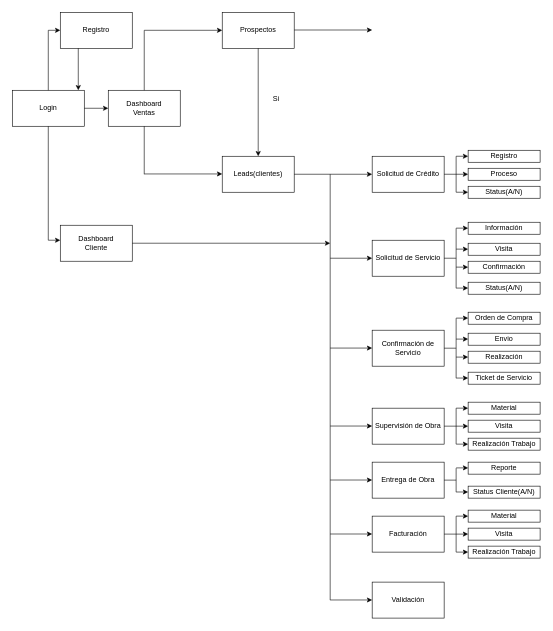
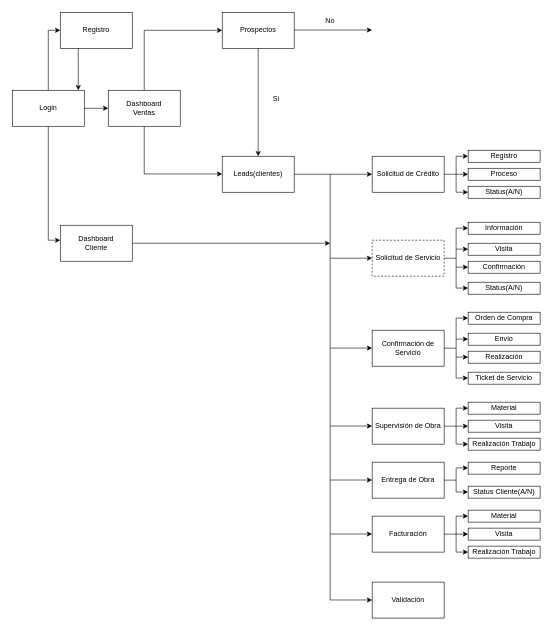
  <mxCell id="0" />
  <mxCell id="1" parent="0" />
  <mxCell id="2" value="Login" style="rounded=0;whiteSpace=wrap;html=1;" vertex="1" parent="1"><mxGeometry x="20" y="150" width="120" height="60" as="geometry" /></mxCell>
  <mxCell id="3" value="Registro" style="rounded=0;whiteSpace=wrap;html=1;" vertex="1" parent="1"><mxGeometry x="100" y="20" width="120" height="60" as="geometry" /></mxCell>
  <mxCell id="4" value="" style="endArrow=none;html=1;rounded=0;exitX=0.5;exitY=0;exitDx=0;exitDy=0;" edge="1" parent="1" source="2"><mxGeometry width="50" height="50" relative="1" as="geometry"><mxPoint x="330" y="240" as="sourcePoint" /><mxPoint x="80" y="50" as="targetPoint" /></mxGeometry></mxCell>
  <mxCell id="5" value="" style="endArrow=classic;html=1;rounded=0;entryX=0;entryY=0.5;entryDx=0;entryDy=0;" edge="1" parent="1" target="3"><mxGeometry width="50" height="50" relative="1" as="geometry"><mxPoint x="80" y="50" as="sourcePoint" /><mxPoint x="380" y="190" as="targetPoint" /></mxGeometry></mxCell>
  <mxCell id="6" value="" style="endArrow=classic;html=1;rounded=0;exitX=0.25;exitY=1;exitDx=0;exitDy=0;entryX=0.917;entryY=0;entryDx=0;entryDy=0;entryPerimeter=0;" edge="1" parent="1" source="3" target="2"><mxGeometry width="50" height="50" relative="1" as="geometry"><mxPoint x="330" y="240" as="sourcePoint" /><mxPoint x="380" y="190" as="targetPoint" /></mxGeometry></mxCell>
  <mxCell id="7" value="" style="endArrow=classic;html=1;rounded=0;exitX=1;exitY=0.5;exitDx=0;exitDy=0;" edge="1" parent="1" source="2"><mxGeometry width="50" height="50" relative="1" as="geometry"><mxPoint x="330" y="240" as="sourcePoint" /><mxPoint x="180" y="180" as="targetPoint" /></mxGeometry></mxCell>
  <mxCell id="8" value="Dashboard&lt;br&gt;Ventas" style="rounded=0;whiteSpace=wrap;html=1;" vertex="1" parent="1"><mxGeometry x="180" y="150" width="120" height="60" as="geometry" /></mxCell>
  <mxCell id="9" value="" style="endArrow=none;html=1;rounded=0;exitX=0.5;exitY=0;exitDx=0;exitDy=0;" edge="1" parent="1" source="8"><mxGeometry width="50" height="50" relative="1" as="geometry"><mxPoint x="330" y="240" as="sourcePoint" /><mxPoint x="240" y="50" as="targetPoint" /></mxGeometry></mxCell>
  <mxCell id="10" value="" style="endArrow=classic;html=1;rounded=0;" edge="1" parent="1"><mxGeometry width="50" height="50" relative="1" as="geometry"><mxPoint x="240" y="50" as="sourcePoint" /><mxPoint x="370" y="50" as="targetPoint" /></mxGeometry></mxCell>
  <mxCell id="11" value="Prospectos" style="rounded=0;whiteSpace=wrap;html=1;" vertex="1" parent="1"><mxGeometry x="370" y="20" width="120" height="60" as="geometry" /></mxCell>
  <mxCell id="12" value="Leads(clientes)" style="rounded=0;whiteSpace=wrap;html=1;" vertex="1" parent="1"><mxGeometry x="370" y="260" width="120" height="60" as="geometry" /></mxCell>
  <mxCell id="13" value="" style="endArrow=none;html=1;rounded=0;exitX=0.5;exitY=1;exitDx=0;exitDy=0;" edge="1" parent="1" source="8"><mxGeometry width="50" height="50" relative="1" as="geometry"><mxPoint x="250" y="160" as="sourcePoint" /><mxPoint x="240" y="290" as="targetPoint" /></mxGeometry></mxCell>
  <mxCell id="14" value="" style="endArrow=classic;html=1;rounded=0;" edge="1" parent="1"><mxGeometry width="50" height="50" relative="1" as="geometry"><mxPoint x="240" y="289.5" as="sourcePoint" /><mxPoint x="370" y="289.5" as="targetPoint" /></mxGeometry></mxCell>
  <mxCell id="15" value="" style="endArrow=classic;html=1;rounded=0;exitX=0.5;exitY=1;exitDx=0;exitDy=0;entryX=0.5;entryY=0;entryDx=0;entryDy=0;" edge="1" parent="1" source="11" target="12"><mxGeometry width="50" height="50" relative="1" as="geometry"><mxPoint x="330" y="240" as="sourcePoint" /><mxPoint x="380" y="190" as="targetPoint" /></mxGeometry></mxCell>
  <mxCell id="16" value="Si" style="text;html=1;strokeColor=none;fillColor=none;align=center;verticalAlign=middle;whiteSpace=wrap;rounded=0;" vertex="1" parent="1"><mxGeometry x="430" y="150" width="60" height="30" as="geometry" /></mxCell>
+ <mxCell id="17" value="No" style="text;html=1;strokeColor=none;fillColor=none;align=center;verticalAlign=middle;whiteSpace=wrap;rounded=0;" vertex="1" parent="1"><mxGeometry x="520" y="20" width="60" height="30" as="geometry" /></mxCell>
  <mxCell id="18" value="" style="endArrow=classic;html=1;rounded=0;" edge="1" parent="1"><mxGeometry width="50" height="50" relative="1" as="geometry"><mxPoint x="490" y="49.5" as="sourcePoint" /><mxPoint x="620" y="49.5" as="targetPoint" /></mxGeometry></mxCell>
  <mxCell id="19" value="Solicitud de Crédito" style="rounded=0;whiteSpace=wrap;html=1;" vertex="1" parent="1"><mxGeometry x="620" y="260" width="120" height="60" as="geometry" /></mxCell>
  <mxCell id="20" value="" style="endArrow=classic;html=1;rounded=0;exitX=1;exitY=0.5;exitDx=0;exitDy=0;entryX=0;entryY=0.5;entryDx=0;entryDy=0;" edge="1" parent="1" source="12" target="19"><mxGeometry width="50" height="50" relative="1" as="geometry"><mxPoint x="250" y="299.5" as="sourcePoint" /><mxPoint x="380" y="299.5" as="targetPoint" /></mxGeometry></mxCell>
- <mxCell id="21" value="Solicitud de Servicio" style="rounded=0;whiteSpace=wrap;html=1;" vertex="1" parent="1"><mxGeometry x="620" y="400" width="120" height="60" as="geometry" /></mxCell>
+ <mxCell id="21" value="Solicitud de Servicio" style="rounded=0;whiteSpace=wrap;html=1;dashed=1;" vertex="1" parent="1"><mxGeometry x="620" y="400" width="120" height="60" as="geometry" /></mxCell>
  <mxCell id="22" value="Confirmación de Servicio" style="rounded=0;whiteSpace=wrap;html=1;" vertex="1" parent="1"><mxGeometry x="620" y="550" width="120" height="60" as="geometry" /></mxCell>
  <mxCell id="23" value="Supervisión de Obra" style="rounded=0;whiteSpace=wrap;html=1;" vertex="1" parent="1"><mxGeometry x="620" y="680" width="120" height="60" as="geometry" /></mxCell>
  <mxCell id="24" value="Facturación" style="rounded=0;whiteSpace=wrap;html=1;" vertex="1" parent="1"><mxGeometry x="620" y="860" width="120" height="60" as="geometry" /></mxCell>
  <mxCell id="25" value="Validación" style="rounded=0;whiteSpace=wrap;html=1;" vertex="1" parent="1"><mxGeometry x="620" y="970" width="120" height="60" as="geometry" /></mxCell>
  <mxCell id="26" value="Entrega de Obra" style="rounded=0;whiteSpace=wrap;html=1;" vertex="1" parent="1"><mxGeometry x="620" y="770" width="120" height="60" as="geometry" /></mxCell>
  <mxCell id="27" value="" style="endArrow=classic;html=1;rounded=0;entryX=0;entryY=0.5;entryDx=0;entryDy=0;" edge="1" parent="1" target="21"><mxGeometry width="50" height="50" relative="1" as="geometry"><mxPoint x="550" y="430" as="sourcePoint" /><mxPoint x="580" y="400" as="targetPoint" /></mxGeometry></mxCell>
  <mxCell id="28" value="" style="endArrow=classic;html=1;rounded=0;entryX=0;entryY=0.5;entryDx=0;entryDy=0;" edge="1" parent="1"><mxGeometry width="50" height="50" relative="1" as="geometry"><mxPoint x="550" y="579.8" as="sourcePoint" /><mxPoint x="620" y="579.8" as="targetPoint" /></mxGeometry></mxCell>
  <mxCell id="29" value="" style="endArrow=classic;html=1;rounded=0;entryX=0;entryY=0.5;entryDx=0;entryDy=0;" edge="1" parent="1"><mxGeometry width="50" height="50" relative="1" as="geometry"><mxPoint x="550" y="709.8" as="sourcePoint" /><mxPoint x="620" y="709.8" as="targetPoint" /></mxGeometry></mxCell>
  <mxCell id="30" value="" style="endArrow=classic;html=1;rounded=0;entryX=0;entryY=0.5;entryDx=0;entryDy=0;" edge="1" parent="1"><mxGeometry width="50" height="50" relative="1" as="geometry"><mxPoint x="550" y="799.8" as="sourcePoint" /><mxPoint x="620" y="799.8" as="targetPoint" /></mxGeometry></mxCell>
  <mxCell id="31" value="" style="endArrow=classic;html=1;rounded=0;entryX=0;entryY=0.5;entryDx=0;entryDy=0;" edge="1" parent="1"><mxGeometry width="50" height="50" relative="1" as="geometry"><mxPoint x="550" y="889.8" as="sourcePoint" /><mxPoint x="620" y="889.8" as="targetPoint" /></mxGeometry></mxCell>
  <mxCell id="32" value="" style="endArrow=classic;html=1;rounded=0;entryX=0;entryY=0.5;entryDx=0;entryDy=0;" edge="1" parent="1"><mxGeometry width="50" height="50" relative="1" as="geometry"><mxPoint x="550" y="999.8" as="sourcePoint" /><mxPoint x="620" y="999.8" as="targetPoint" /></mxGeometry></mxCell>
  <mxCell id="33" value="" style="endArrow=none;html=1;rounded=0;" edge="1" parent="1"><mxGeometry width="50" height="50" relative="1" as="geometry"><mxPoint x="550" y="1000" as="sourcePoint" /><mxPoint x="550" y="290" as="targetPoint" /></mxGeometry></mxCell>
  <mxCell id="34" value="Registro" style="rounded=0;whiteSpace=wrap;html=1;" vertex="1" parent="1"><mxGeometry x="780" y="250" width="120" height="20" as="geometry" /></mxCell>
  <mxCell id="35" value="Proceso" style="rounded=0;whiteSpace=wrap;html=1;" vertex="1" parent="1"><mxGeometry x="780" y="280" width="120" height="20" as="geometry" /></mxCell>
  <mxCell id="36" value="Status(A/N)" style="rounded=0;whiteSpace=wrap;html=1;" vertex="1" parent="1"><mxGeometry x="780" y="310" width="120" height="20" as="geometry" /></mxCell>
  <mxCell id="37" value="" style="endArrow=classic;html=1;rounded=0;exitX=1;exitY=0.5;exitDx=0;exitDy=0;entryX=0;entryY=0.5;entryDx=0;entryDy=0;" edge="1" parent="1" source="19" target="35"><mxGeometry width="50" height="50" relative="1" as="geometry"><mxPoint x="750" y="300" as="sourcePoint" /><mxPoint x="650" y="340" as="targetPoint" /></mxGeometry></mxCell>
  <mxCell id="38" value="" style="endArrow=none;html=1;rounded=0;" edge="1" parent="1"><mxGeometry width="50" height="50" relative="1" as="geometry"><mxPoint x="760" y="320" as="sourcePoint" /><mxPoint x="760" y="260" as="targetPoint" /></mxGeometry></mxCell>
  <mxCell id="39" value="" style="endArrow=classic;html=1;rounded=0;entryX=0;entryY=0.5;entryDx=0;entryDy=0;" edge="1" parent="1" target="36"><mxGeometry width="50" height="50" relative="1" as="geometry"><mxPoint x="760" y="320" as="sourcePoint" /><mxPoint x="780" y="300" as="targetPoint" /></mxGeometry></mxCell>
  <mxCell id="40" value="" style="endArrow=classic;html=1;rounded=0;entryX=0;entryY=0.5;entryDx=0;entryDy=0;" edge="1" parent="1" target="34"><mxGeometry width="50" height="50" relative="1" as="geometry"><mxPoint x="760" y="260" as="sourcePoint" /><mxPoint x="790" y="330" as="targetPoint" /></mxGeometry></mxCell>
  <mxCell id="41" value="Información" style="rounded=0;whiteSpace=wrap;html=1;" vertex="1" parent="1"><mxGeometry x="780" y="370" width="120" height="20" as="geometry" /></mxCell>
  <mxCell id="42" value="Visita" style="rounded=0;whiteSpace=wrap;html=1;" vertex="1" parent="1"><mxGeometry x="780" y="405" width="120" height="20" as="geometry" /></mxCell>
  <mxCell id="43" value="Confirmación" style="rounded=0;whiteSpace=wrap;html=1;" vertex="1" parent="1"><mxGeometry x="780" y="435" width="120" height="20" as="geometry" /></mxCell>
  <mxCell id="44" value="Status(A/N)" style="rounded=0;whiteSpace=wrap;html=1;" vertex="1" parent="1"><mxGeometry x="780" y="470" width="120" height="20" as="geometry" /></mxCell>
  <mxCell id="45" value="" style="endArrow=none;html=1;rounded=0;" edge="1" parent="1"><mxGeometry width="50" height="50" relative="1" as="geometry"><mxPoint x="760" y="480" as="sourcePoint" /><mxPoint x="760" y="380" as="targetPoint" /></mxGeometry></mxCell>
  <mxCell id="46" value="" style="endArrow=classic;html=1;rounded=0;entryX=0;entryY=0.25;entryDx=0;entryDy=0;" edge="1" parent="1"><mxGeometry width="50" height="50" relative="1" as="geometry"><mxPoint x="760" y="379.86" as="sourcePoint" /><mxPoint x="780" y="379.86" as="targetPoint" /><Array as="points"><mxPoint x="770" y="379.86" /></Array></mxGeometry></mxCell>
  <mxCell id="47" value="" style="endArrow=classic;html=1;rounded=0;entryX=0;entryY=0.25;entryDx=0;entryDy=0;" edge="1" parent="1"><mxGeometry width="50" height="50" relative="1" as="geometry"><mxPoint x="760" y="414.86" as="sourcePoint" /><mxPoint x="780" y="414.86" as="targetPoint" /><Array as="points"><mxPoint x="770" y="414.86" /></Array></mxGeometry></mxCell>
  <mxCell id="48" value="" style="endArrow=classic;html=1;rounded=0;entryX=0;entryY=0.25;entryDx=0;entryDy=0;" edge="1" parent="1"><mxGeometry width="50" height="50" relative="1" as="geometry"><mxPoint x="760" y="444.86" as="sourcePoint" /><mxPoint x="780" y="444.86" as="targetPoint" /><Array as="points"><mxPoint x="770" y="444.86" /></Array></mxGeometry></mxCell>
  <mxCell id="49" value="" style="endArrow=classic;html=1;rounded=0;entryX=0;entryY=0.25;entryDx=0;entryDy=0;" edge="1" parent="1"><mxGeometry width="50" height="50" relative="1" as="geometry"><mxPoint x="760" y="479.8" as="sourcePoint" /><mxPoint x="780" y="479.8" as="targetPoint" /><Array as="points"><mxPoint x="770" y="479.8" /></Array></mxGeometry></mxCell>
  <mxCell id="50" value="" style="endArrow=none;html=1;rounded=0;exitX=1;exitY=0.5;exitDx=0;exitDy=0;" edge="1" parent="1" source="21"><mxGeometry width="50" height="50" relative="1" as="geometry"><mxPoint x="780" y="510" as="sourcePoint" /><mxPoint x="760" y="430" as="targetPoint" /></mxGeometry></mxCell>
  <mxCell id="51" value="Orden de Compra" style="rounded=0;whiteSpace=wrap;html=1;" vertex="1" parent="1"><mxGeometry x="780" y="520" width="120" height="20" as="geometry" /></mxCell>
  <mxCell id="52" value="Envio" style="rounded=0;whiteSpace=wrap;html=1;" vertex="1" parent="1"><mxGeometry x="780" y="555" width="120" height="20" as="geometry" /></mxCell>
  <mxCell id="53" value="Realización" style="rounded=0;whiteSpace=wrap;html=1;" vertex="1" parent="1"><mxGeometry x="780" y="585" width="120" height="20" as="geometry" /></mxCell>
  <mxCell id="54" value="Ticket de Servicio" style="rounded=0;whiteSpace=wrap;html=1;" vertex="1" parent="1"><mxGeometry x="780" y="620" width="120" height="20" as="geometry" /></mxCell>
  <mxCell id="55" value="" style="endArrow=none;html=1;rounded=0;" edge="1" parent="1"><mxGeometry width="50" height="50" relative="1" as="geometry"><mxPoint x="760" y="630" as="sourcePoint" /><mxPoint x="760" y="530" as="targetPoint" /></mxGeometry></mxCell>
  <mxCell id="56" value="" style="endArrow=classic;html=1;rounded=0;entryX=0;entryY=0.25;entryDx=0;entryDy=0;" edge="1" parent="1"><mxGeometry width="50" height="50" relative="1" as="geometry"><mxPoint x="760" y="529.86" as="sourcePoint" /><mxPoint x="780" y="529.86" as="targetPoint" /><Array as="points"><mxPoint x="770" y="529.86" /></Array></mxGeometry></mxCell>
  <mxCell id="57" value="" style="endArrow=classic;html=1;rounded=0;entryX=0;entryY=0.25;entryDx=0;entryDy=0;" edge="1" parent="1"><mxGeometry width="50" height="50" relative="1" as="geometry"><mxPoint x="760" y="564.86" as="sourcePoint" /><mxPoint x="780" y="564.86" as="targetPoint" /><Array as="points"><mxPoint x="770" y="564.86" /></Array></mxGeometry></mxCell>
  <mxCell id="58" value="" style="endArrow=classic;html=1;rounded=0;entryX=0;entryY=0.25;entryDx=0;entryDy=0;" edge="1" parent="1"><mxGeometry width="50" height="50" relative="1" as="geometry"><mxPoint x="760" y="594.86" as="sourcePoint" /><mxPoint x="780" y="594.86" as="targetPoint" /><Array as="points"><mxPoint x="770" y="594.86" /></Array></mxGeometry></mxCell>
  <mxCell id="59" value="" style="endArrow=classic;html=1;rounded=0;entryX=0;entryY=0.25;entryDx=0;entryDy=0;" edge="1" parent="1"><mxGeometry width="50" height="50" relative="1" as="geometry"><mxPoint x="760" y="629.8" as="sourcePoint" /><mxPoint x="780" y="629.8" as="targetPoint" /><Array as="points"><mxPoint x="770" y="629.8" /></Array></mxGeometry></mxCell>
  <mxCell id="60" value="" style="endArrow=none;html=1;rounded=0;exitX=1;exitY=0.5;exitDx=0;exitDy=0;" edge="1" parent="1"><mxGeometry width="50" height="50" relative="1" as="geometry"><mxPoint x="740" y="580" as="sourcePoint" /><mxPoint x="760" y="580" as="targetPoint" /></mxGeometry></mxCell>
  <mxCell id="61" value="Material" style="rounded=0;whiteSpace=wrap;html=1;" vertex="1" parent="1"><mxGeometry x="780" y="670" width="120" height="20" as="geometry" /></mxCell>
  <mxCell id="62" value="Visita" style="rounded=0;whiteSpace=wrap;html=1;" vertex="1" parent="1"><mxGeometry x="780" y="700" width="120" height="20" as="geometry" /></mxCell>
  <mxCell id="63" value="Realización Trabajo" style="rounded=0;whiteSpace=wrap;html=1;" vertex="1" parent="1"><mxGeometry x="780" y="730" width="120" height="20" as="geometry" /></mxCell>
  <mxCell id="64" value="" style="endArrow=classic;html=1;rounded=0;exitX=1;exitY=0.5;exitDx=0;exitDy=0;entryX=0;entryY=0.5;entryDx=0;entryDy=0;" edge="1" parent="1" target="62"><mxGeometry width="50" height="50" relative="1" as="geometry"><mxPoint x="740" y="710" as="sourcePoint" /><mxPoint x="650" y="760" as="targetPoint" /></mxGeometry></mxCell>
  <mxCell id="65" value="" style="endArrow=none;html=1;rounded=0;" edge="1" parent="1"><mxGeometry width="50" height="50" relative="1" as="geometry"><mxPoint x="760" y="740" as="sourcePoint" /><mxPoint x="760" y="680" as="targetPoint" /></mxGeometry></mxCell>
  <mxCell id="66" value="" style="endArrow=classic;html=1;rounded=0;entryX=0;entryY=0.5;entryDx=0;entryDy=0;" edge="1" parent="1" target="63"><mxGeometry width="50" height="50" relative="1" as="geometry"><mxPoint x="760" y="740" as="sourcePoint" /><mxPoint x="780" y="720" as="targetPoint" /></mxGeometry></mxCell>
  <mxCell id="67" value="" style="endArrow=classic;html=1;rounded=0;entryX=0;entryY=0.5;entryDx=0;entryDy=0;" edge="1" parent="1" target="61"><mxGeometry width="50" height="50" relative="1" as="geometry"><mxPoint x="760" y="680" as="sourcePoint" /><mxPoint x="790" y="750" as="targetPoint" /></mxGeometry></mxCell>
  <mxCell id="68" value="Reporte" style="rounded=0;whiteSpace=wrap;html=1;" vertex="1" parent="1"><mxGeometry x="780" y="770" width="120" height="20" as="geometry" /></mxCell>
  <mxCell id="69" value="Status Cliente(A/N)" style="rounded=0;whiteSpace=wrap;html=1;" vertex="1" parent="1"><mxGeometry x="780" y="810" width="120" height="20" as="geometry" /></mxCell>
  <mxCell id="70" value="" style="endArrow=none;html=1;rounded=0;exitX=1;exitY=0.5;exitDx=0;exitDy=0;" edge="1" parent="1" source="26"><mxGeometry width="50" height="50" relative="1" as="geometry"><mxPoint x="710" y="820" as="sourcePoint" /><mxPoint x="760" y="800" as="targetPoint" /></mxGeometry></mxCell>
  <mxCell id="71" value="" style="endArrow=none;html=1;rounded=0;" edge="1" parent="1"><mxGeometry width="50" height="50" relative="1" as="geometry"><mxPoint x="760" y="820" as="sourcePoint" /><mxPoint x="760" y="780" as="targetPoint" /></mxGeometry></mxCell>
  <mxCell id="72" value="" style="endArrow=classic;html=1;rounded=0;entryX=0;entryY=0.5;entryDx=0;entryDy=0;" edge="1" parent="1"><mxGeometry width="50" height="50" relative="1" as="geometry"><mxPoint x="760" y="779.58" as="sourcePoint" /><mxPoint x="780" y="779.58" as="targetPoint" /></mxGeometry></mxCell>
  <mxCell id="73" value="" style="endArrow=classic;html=1;rounded=0;entryX=0;entryY=0.5;entryDx=0;entryDy=0;" edge="1" parent="1"><mxGeometry width="50" height="50" relative="1" as="geometry"><mxPoint x="760" y="819.76" as="sourcePoint" /><mxPoint x="780" y="819.76" as="targetPoint" /></mxGeometry></mxCell>
  <mxCell id="74" value="Material" style="rounded=0;whiteSpace=wrap;html=1;" vertex="1" parent="1"><mxGeometry x="780" y="850" width="120" height="20" as="geometry" /></mxCell>
  <mxCell id="75" value="Visita" style="rounded=0;whiteSpace=wrap;html=1;" vertex="1" parent="1"><mxGeometry x="780" y="880" width="120" height="20" as="geometry" /></mxCell>
  <mxCell id="76" value="Realización Trabajo" style="rounded=0;whiteSpace=wrap;html=1;" vertex="1" parent="1"><mxGeometry x="780" y="910" width="120" height="20" as="geometry" /></mxCell>
  <mxCell id="77" value="" style="endArrow=classic;html=1;rounded=0;exitX=1;exitY=0.5;exitDx=0;exitDy=0;entryX=0;entryY=0.5;entryDx=0;entryDy=0;" edge="1" parent="1" target="75"><mxGeometry width="50" height="50" relative="1" as="geometry"><mxPoint x="740" y="890" as="sourcePoint" /><mxPoint x="650" y="940" as="targetPoint" /></mxGeometry></mxCell>
  <mxCell id="78" value="" style="endArrow=none;html=1;rounded=0;" edge="1" parent="1"><mxGeometry width="50" height="50" relative="1" as="geometry"><mxPoint x="760" y="920" as="sourcePoint" /><mxPoint x="760" y="860" as="targetPoint" /></mxGeometry></mxCell>
  <mxCell id="79" value="" style="endArrow=classic;html=1;rounded=0;entryX=0;entryY=0.5;entryDx=0;entryDy=0;" edge="1" parent="1" target="76"><mxGeometry width="50" height="50" relative="1" as="geometry"><mxPoint x="760" y="920" as="sourcePoint" /><mxPoint x="780" y="900" as="targetPoint" /></mxGeometry></mxCell>
  <mxCell id="80" value="" style="endArrow=classic;html=1;rounded=0;entryX=0;entryY=0.5;entryDx=0;entryDy=0;" edge="1" parent="1" target="74"><mxGeometry width="50" height="50" relative="1" as="geometry"><mxPoint x="760" y="860" as="sourcePoint" /><mxPoint x="790" y="930" as="targetPoint" /></mxGeometry></mxCell>
  <mxCell id="81" value="Dashboard&lt;br&gt;Cliente" style="rounded=0;whiteSpace=wrap;html=1;" vertex="1" parent="1"><mxGeometry x="100" y="375" width="120" height="60" as="geometry" /></mxCell>
  <mxCell id="82" value="" style="endArrow=none;html=1;rounded=0;entryX=0.5;entryY=1;entryDx=0;entryDy=0;" edge="1" parent="1" target="2"><mxGeometry width="50" height="50" relative="1" as="geometry"><mxPoint x="80" y="400" as="sourcePoint" /><mxPoint x="80" y="210" as="targetPoint" /></mxGeometry></mxCell>
  <mxCell id="83" value="" style="endArrow=classic;html=1;rounded=0;entryX=0;entryY=0.5;entryDx=0;entryDy=0;" edge="1" parent="1"><mxGeometry width="50" height="50" relative="1" as="geometry"><mxPoint x="80" y="400" as="sourcePoint" /><mxPoint x="100" y="400" as="targetPoint" /></mxGeometry></mxCell>
  <mxCell id="84" value="" style="endArrow=classic;html=1;rounded=0;exitX=1;exitY=0.5;exitDx=0;exitDy=0;" edge="1" parent="1" source="81"><mxGeometry width="50" height="50" relative="1" as="geometry"><mxPoint x="150" y="400" as="sourcePoint" /><mxPoint x="550" y="405" as="targetPoint" /></mxGeometry></mxCell>
